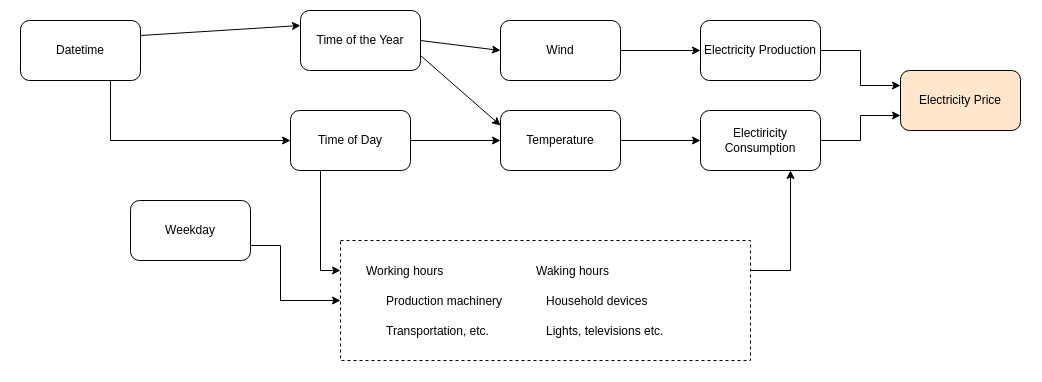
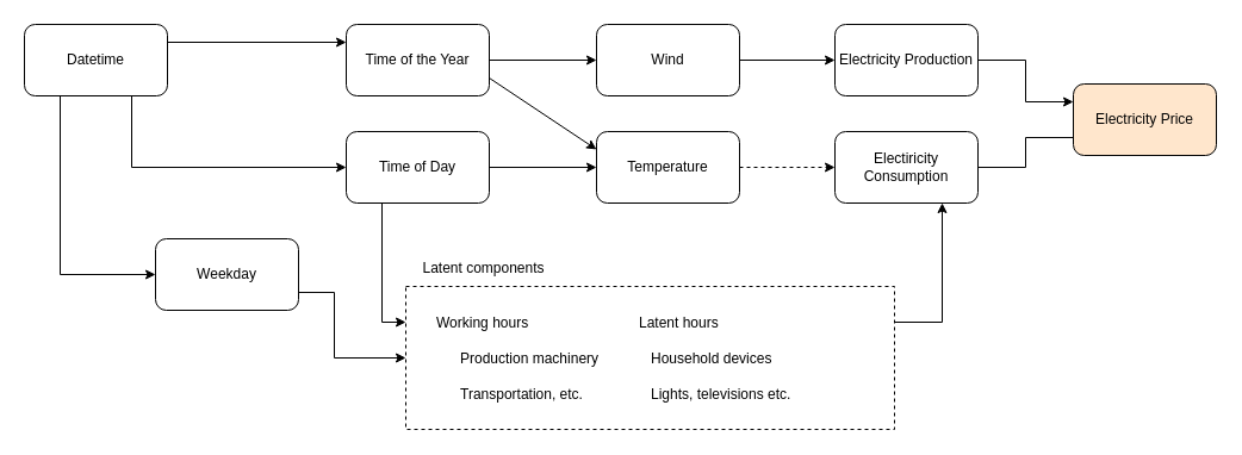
  <mxCell id="0" />
  <mxCell id="1" parent="0" />
- <mxCell id="2" value="Time of the Year" style="rounded=1;whiteSpace=wrap;html=1;" vertex="1" parent="1"><mxGeometry x="300" y="10" width="120" height="60" as="geometry" /></mxCell>
+ <mxCell id="2" value="Time of the Year" style="rounded=1;whiteSpace=wrap;html=1;" vertex="1" parent="1"><mxGeometry x="290" y="20" width="120" height="60" as="geometry" /></mxCell>
  <mxCell id="3" value="Electiricity Consumption" style="rounded=1;whiteSpace=wrap;html=1;" vertex="1" parent="1"><mxGeometry x="700" y="110" width="120" height="60" as="geometry" /></mxCell>
  <mxCell id="4" value="Electricity Production" style="rounded=1;whiteSpace=wrap;html=1;" vertex="1" parent="1"><mxGeometry x="700" y="20" width="120" height="60" as="geometry" /></mxCell>
  <mxCell id="5" value="Weekday" style="rounded=1;whiteSpace=wrap;html=1;" vertex="1" parent="1"><mxGeometry x="130" y="200" width="120" height="60" as="geometry" /></mxCell>
  <mxCell id="6" value="Time of Day" style="rounded=1;whiteSpace=wrap;html=1;" vertex="1" parent="1"><mxGeometry x="290" y="110" width="120" height="60" as="geometry" /></mxCell>
  <mxCell id="7" value="" style="rounded=0;whiteSpace=wrap;html=1;dashed=1;fillColor=none;" vertex="1" parent="1"><mxGeometry x="340" y="240" width="410" height="120" as="geometry" /></mxCell>
+ <mxCell id="8" value="Latent components" style="text;html=1;align=center;verticalAlign=middle;resizable=0;points=[];autosize=1;strokeColor=none;fillColor=none;" vertex="1" parent="1"><mxGeometry x="340" y="210" width="130" height="30" as="geometry" /></mxCell>
  <mxCell id="9" value="Working hours" style="text;strokeColor=none;fillColor=none;align=left;verticalAlign=middle;spacingLeft=4;spacingRight=4;overflow=hidden;points=[[0,0.5],[1,0.5]];portConstraint=eastwest;rotatable=0;dashed=1;" vertex="1" parent="1"><mxGeometry x="360" y="255" width="160" height="30" as="geometry" /></mxCell>
  <mxCell id="10" value="Production machinery" style="text;strokeColor=none;fillColor=none;align=left;verticalAlign=middle;spacingLeft=4;spacingRight=4;overflow=hidden;points=[[0,0.5],[1,0.5]];portConstraint=eastwest;rotatable=0;dashed=1;" vertex="1" parent="1"><mxGeometry x="380" y="285" width="160" height="30" as="geometry" /></mxCell>
- <mxCell id="11" value="Waking hours" style="text;strokeColor=none;fillColor=none;align=left;verticalAlign=middle;spacingLeft=4;spacingRight=4;overflow=hidden;points=[[0,0.5],[1,0.5]];portConstraint=eastwest;rotatable=0;dashed=1;" vertex="1" parent="1"><mxGeometry x="530" y="255" width="100" height="30" as="geometry" /></mxCell>
+ <mxCell id="11" value="Latent hours" style="text;strokeColor=none;fillColor=none;align=left;verticalAlign=middle;spacingLeft=4;spacingRight=4;overflow=hidden;points=[[0,0.5],[1,0.5]];portConstraint=eastwest;rotatable=0;dashed=1;" vertex="1" parent="1"><mxGeometry x="530" y="255" width="100" height="30" as="geometry" /></mxCell>
  <mxCell id="12" value="Transportation, etc." style="text;strokeColor=none;fillColor=none;align=left;verticalAlign=middle;spacingLeft=4;spacingRight=4;overflow=hidden;points=[[0,0.5],[1,0.5]];portConstraint=eastwest;rotatable=0;dashed=1;" vertex="1" parent="1"><mxGeometry x="380" y="315" width="160" height="30" as="geometry" /></mxCell>
  <mxCell id="13" value="Household devices" style="text;strokeColor=none;fillColor=none;align=left;verticalAlign=middle;spacingLeft=4;spacingRight=4;overflow=hidden;points=[[0,0.5],[1,0.5]];portConstraint=eastwest;rotatable=0;dashed=1;" vertex="1" parent="1"><mxGeometry x="540" y="285" width="160" height="30" as="geometry" /></mxCell>
  <mxCell id="14" value="Lights, televisions etc." style="text;strokeColor=none;fillColor=none;align=left;verticalAlign=middle;spacingLeft=4;spacingRight=4;overflow=hidden;points=[[0,0.5],[1,0.5]];portConstraint=eastwest;rotatable=0;dashed=1;" vertex="1" parent="1"><mxGeometry x="540" y="315" width="160" height="30" as="geometry" /></mxCell>
  <mxCell id="15" value="Datetime" style="rounded=1;whiteSpace=wrap;html=1;" vertex="1" parent="1"><mxGeometry x="20" y="20" width="120" height="60" as="geometry" /></mxCell>
  <mxCell id="16" value="" style="endArrow=classic;html=1;rounded=0;exitX=1;exitY=0.25;exitDx=0;exitDy=0;entryX=0;entryY=0.25;entryDx=0;entryDy=0;" edge="1" parent="1" source="15" target="2"><mxGeometry width="50" height="50" relative="1" as="geometry"><mxPoint x="350" y="360" as="sourcePoint" /><mxPoint x="400" y="310" as="targetPoint" /></mxGeometry></mxCell>
+ <mxCell id="17" value="" style="endArrow=classic;html=1;rounded=0;exitX=0.25;exitY=1;exitDx=0;exitDy=0;entryX=0;entryY=0.5;entryDx=0;entryDy=0;" edge="1" parent="1" source="15" target="5"><mxGeometry width="50" height="50" relative="1" as="geometry"><mxPoint x="350" y="360" as="sourcePoint" /><mxPoint x="400" y="310" as="targetPoint" /><Array as="points"><mxPoint x="50" y="230" /></Array></mxGeometry></mxCell>
  <mxCell id="18" value="Wind" style="rounded=1;whiteSpace=wrap;html=1;" vertex="1" parent="1"><mxGeometry x="500" y="20" width="120" height="60" as="geometry" /></mxCell>
  <mxCell id="19" value="Temperature" style="rounded=1;whiteSpace=wrap;html=1;" vertex="1" parent="1"><mxGeometry x="500" y="110" width="120" height="60" as="geometry" /></mxCell>
  <mxCell id="20" value="" style="endArrow=classic;html=1;rounded=0;exitX=0.75;exitY=1;exitDx=0;exitDy=0;entryX=0;entryY=0.5;entryDx=0;entryDy=0;" edge="1" parent="1" source="15" target="6"><mxGeometry width="50" height="50" relative="1" as="geometry"><mxPoint x="770" y="440" as="sourcePoint" /><mxPoint x="820" y="390" as="targetPoint" /><Array as="points"><mxPoint x="110" y="140" /></Array></mxGeometry></mxCell>
  <mxCell id="21" value="" style="endArrow=classic;html=1;rounded=0;exitX=1;exitY=0.5;exitDx=0;exitDy=0;entryX=0;entryY=0.5;entryDx=0;entryDy=0;" edge="1" parent="1" source="6" target="19"><mxGeometry width="50" height="50" relative="1" as="geometry"><mxPoint x="770" y="440" as="sourcePoint" /><mxPoint x="820" y="390" as="targetPoint" /></mxGeometry></mxCell>
  <mxCell id="22" value="" style="endArrow=classic;html=1;rounded=0;exitX=1;exitY=0.5;exitDx=0;exitDy=0;entryX=0;entryY=0.5;entryDx=0;entryDy=0;" edge="1" parent="1" source="2" target="18"><mxGeometry width="50" height="50" relative="1" as="geometry"><mxPoint x="770" y="440" as="sourcePoint" /><mxPoint x="460" y="10" as="targetPoint" /></mxGeometry></mxCell>
  <mxCell id="23" value="" style="endArrow=classic;html=1;rounded=0;exitX=1;exitY=0.75;exitDx=0;exitDy=0;entryX=0;entryY=0.25;entryDx=0;entryDy=0;" edge="1" parent="1" source="2" target="19"><mxGeometry width="50" height="50" relative="1" as="geometry"><mxPoint x="770" y="440" as="sourcePoint" /><mxPoint x="820" y="390" as="targetPoint" /></mxGeometry></mxCell>
  <mxCell id="24" value="" style="endArrow=classic;html=1;rounded=0;exitX=1;exitY=0.75;exitDx=0;exitDy=0;entryX=0;entryY=0.5;entryDx=0;entryDy=0;" edge="1" parent="1" source="5" target="7"><mxGeometry width="50" height="50" relative="1" as="geometry"><mxPoint x="770" y="440" as="sourcePoint" /><mxPoint x="820" y="390" as="targetPoint" /><Array as="points"><mxPoint x="280" y="245" /><mxPoint x="280" y="300" /></Array></mxGeometry></mxCell>
  <mxCell id="25" value="" style="endArrow=classic;html=1;rounded=0;exitX=1;exitY=0.5;exitDx=0;exitDy=0;entryX=0;entryY=0.5;entryDx=0;entryDy=0;" edge="1" parent="1" source="18" target="4"><mxGeometry width="50" height="50" relative="1" as="geometry"><mxPoint x="770" y="440" as="sourcePoint" /><mxPoint x="690" y="50" as="targetPoint" /></mxGeometry></mxCell>
- <mxCell id="26" value="" style="endArrow=classic;html=1;rounded=0;exitX=1;exitY=0.5;exitDx=0;exitDy=0;entryX=0;entryY=0.5;entryDx=0;entryDy=0;" edge="1" parent="1" source="19" target="3"><mxGeometry width="50" height="50" relative="1" as="geometry"><mxPoint x="770" y="440" as="sourcePoint" /><mxPoint x="820" y="390" as="targetPoint" /></mxGeometry></mxCell>
+ <mxCell id="26" value="" style="endArrow=classic;html=1;rounded=0;exitX=1;exitY=0.5;exitDx=0;exitDy=0;entryX=0;entryY=0.5;entryDx=0;entryDy=0;dashed=1;" edge="1" parent="1" source="19" target="3"><mxGeometry width="50" height="50" relative="1" as="geometry"><mxPoint x="770" y="440" as="sourcePoint" /><mxPoint x="820" y="390" as="targetPoint" /></mxGeometry></mxCell>
  <mxCell id="27" value="" style="endArrow=classic;html=1;rounded=0;exitX=0.25;exitY=1;exitDx=0;exitDy=0;entryX=0;entryY=0.25;entryDx=0;entryDy=0;" edge="1" parent="1" source="6" target="7"><mxGeometry width="50" height="50" relative="1" as="geometry"><mxPoint x="770" y="440" as="sourcePoint" /><mxPoint x="360" y="310" as="targetPoint" /><Array as="points"><mxPoint x="320" y="270" /></Array></mxGeometry></mxCell>
  <mxCell id="28" value="" style="endArrow=classic;html=1;rounded=0;exitX=1;exitY=0.25;exitDx=0;exitDy=0;entryX=0.75;entryY=1;entryDx=0;entryDy=0;" edge="1" parent="1" source="7" target="3"><mxGeometry width="50" height="50" relative="1" as="geometry"><mxPoint x="770" y="440" as="sourcePoint" /><mxPoint x="820" y="390" as="targetPoint" /><Array as="points"><mxPoint x="790" y="270" /></Array></mxGeometry></mxCell>
  <mxCell id="29" value="Electricity Price" style="rounded=1;whiteSpace=wrap;html=1;fillColor=#ffe6cc;" vertex="1" parent="1"><mxGeometry x="900" y="70" width="120" height="60" as="geometry" /></mxCell>
  <mxCell id="30" value="" style="endArrow=classic;html=1;rounded=0;exitX=1;exitY=0.5;exitDx=0;exitDy=0;entryX=0;entryY=0.25;entryDx=0;entryDy=0;" edge="1" parent="1" source="4" target="29"><mxGeometry width="50" height="50" relative="1" as="geometry"><mxPoint x="770" y="440" as="sourcePoint" /><mxPoint x="820" y="390" as="targetPoint" /><Array as="points"><mxPoint x="860" y="50" /><mxPoint x="860" y="85" /></Array></mxGeometry></mxCell>
- <mxCell id="31" value="" style="endArrow=classic;html=1;rounded=0;exitX=1;exitY=0.5;exitDx=0;exitDy=0;entryX=0;entryY=0.75;entryDx=0;entryDy=0;" edge="1" parent="1" source="3" target="29"><mxGeometry width="50" height="50" relative="1" as="geometry"><mxPoint x="770" y="440" as="sourcePoint" /><mxPoint x="820" y="390" as="targetPoint" /><Array as="points"><mxPoint x="860" y="140" /><mxPoint x="860" y="115" /></Array></mxGeometry></mxCell>
+ <mxCell id="31" value="" style="endArrow=none;html=1;rounded=0;exitX=1;exitY=0.5;exitDx=0;exitDy=0;entryX=0;entryY=0.75;entryDx=0;entryDy=0;" edge="1" parent="1" source="3" target="29"><mxGeometry width="50" height="50" relative="1" as="geometry"><mxPoint x="770" y="440" as="sourcePoint" /><mxPoint x="820" y="390" as="targetPoint" /><Array as="points"><mxPoint x="860" y="140" /><mxPoint x="860" y="115" /></Array></mxGeometry></mxCell>
  <mxCell id="32" style="edgeStyle=orthogonalEdgeStyle;rounded=0;orthogonalLoop=1;jettySize=auto;html=1;exitX=0.5;exitY=1;exitDx=0;exitDy=0;" edge="1" parent="1" source="7" target="7"><mxGeometry relative="1" as="geometry" /></mxCell>
